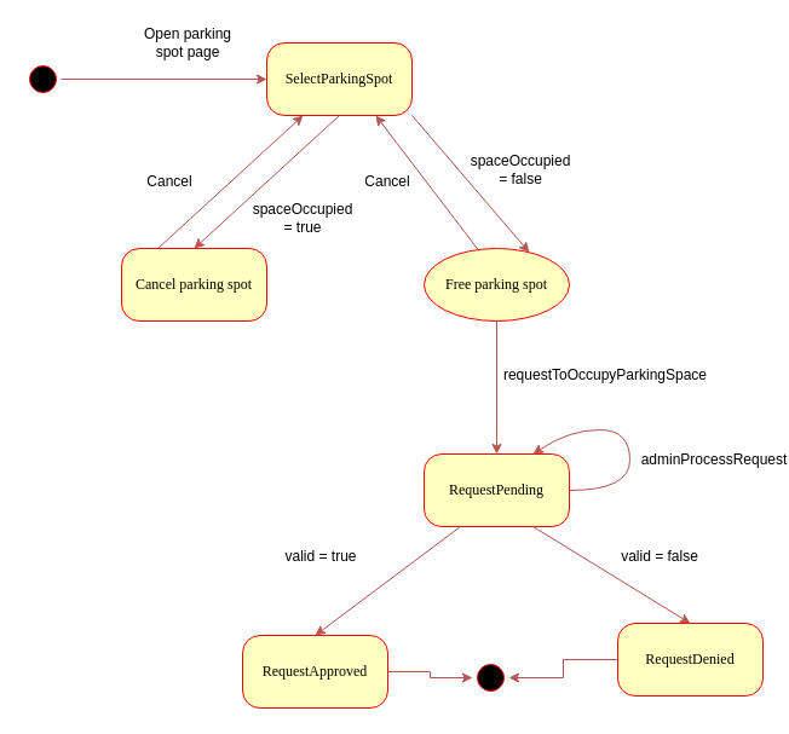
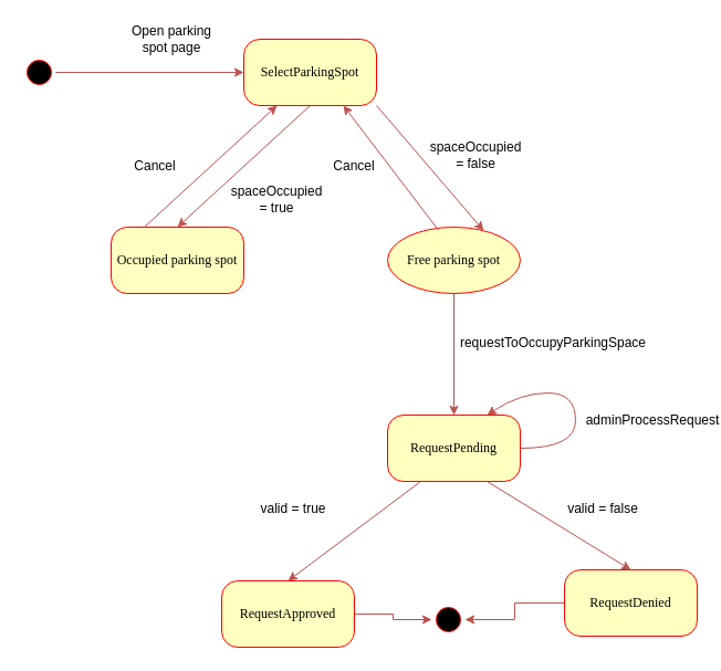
  <mxCell id="0" />
  <mxCell id="1" parent="0" />
  <mxCell id="2" value="" style="ellipse;html=1;shape=startState;fillColor=#000000;strokeColor=#ff0000;rounded=1;shadow=0;comic=0;labelBackgroundColor=none;fontFamily=Verdana;fontSize=12;fontColor=#000000;align=center;direction=south;" parent="1" vertex="1"><mxGeometry x="20" y="50" width="30" height="30" as="geometry" /></mxCell>
- <mxCell id="3" value="Cancel parking spot" style="rounded=1;whiteSpace=wrap;html=1;arcSize=24;fillColor=#ffffc0;strokeColor=#ff0000;shadow=0;comic=0;labelBackgroundColor=none;fontFamily=Verdana;fontSize=12;fontColor=#000000;align=center;" parent="1" vertex="1"><mxGeometry x="100" y="205" width="120" height="60" as="geometry" /></mxCell>
+ <mxCell id="3" value="Occupied parking spot" style="rounded=1;whiteSpace=wrap;html=1;arcSize=24;fillColor=#ffffc0;strokeColor=#ff0000;shadow=0;comic=0;labelBackgroundColor=none;fontFamily=Verdana;fontSize=12;fontColor=#000000;align=center;" parent="1" vertex="1"><mxGeometry x="100" y="205" width="120" height="60" as="geometry" /></mxCell>
  <mxCell id="4" value="SelectParkingSpot" style="rounded=1;whiteSpace=wrap;html=1;arcSize=24;fillColor=#ffffc0;strokeColor=#ff0000;shadow=0;comic=0;labelBackgroundColor=none;fontFamily=Verdana;fontSize=12;fontColor=#000000;align=center;" parent="1" vertex="1"><mxGeometry x="220" y="35" width="120" height="60" as="geometry" /></mxCell>
  <mxCell id="5" value="Free parking spot" style="ellipse;whiteSpace=wrap;html=1;arcSize=24;fillColor=#ffffc0;strokeColor=#ff0000;shadow=0;comic=0;labelBackgroundColor=none;fontFamily=Verdana;fontSize=12;fontColor=#000000;align=center;" parent="1" vertex="1"><mxGeometry x="350" y="205" width="120" height="60" as="geometry" /></mxCell>
  <mxCell id="6" value="" style="edgeStyle=orthogonalEdgeStyle;rounded=0;orthogonalLoop=1;jettySize=auto;html=1;fillColor=#f8cecc;strokeColor=#b85450;" edge="1" parent="1" source="7" target="29"><mxGeometry relative="1" as="geometry" /></mxCell>
  <mxCell id="7" value="RequestDenied" style="rounded=1;whiteSpace=wrap;html=1;arcSize=24;fillColor=#ffffc0;strokeColor=#ff0000;shadow=0;comic=0;labelBackgroundColor=none;fontFamily=Verdana;fontSize=12;fontColor=#000000;align=center;" parent="1" vertex="1"><mxGeometry x="510" y="515" width="120" height="60" as="geometry" /></mxCell>
  <mxCell id="8" value="" style="endArrow=classic;html=1;rounded=0;exitX=0.5;exitY=0;exitDx=0;exitDy=0;entryX=0;entryY=0.5;entryDx=0;entryDy=0;fillColor=#f8cecc;strokeColor=#b85450;" edge="1" parent="1" source="2" target="4"><mxGeometry width="50" height="50" relative="1" as="geometry"><mxPoint x="90" y="65" as="sourcePoint" /><mxPoint x="260" y="205" as="targetPoint" /></mxGeometry></mxCell>
  <mxCell id="9" value="Open parking spot page" style="text;html=1;align=center;verticalAlign=middle;whiteSpace=wrap;rounded=0;" vertex="1" parent="1"><mxGeometry x="110" y="20" width="90" height="30" as="geometry" /></mxCell>
  <mxCell id="10" value="" style="endArrow=classic;html=1;rounded=0;exitX=0.25;exitY=0;exitDx=0;exitDy=0;entryX=0.25;entryY=1;entryDx=0;entryDy=0;fillColor=#f8cecc;strokeColor=#b85450;" edge="1" parent="1" source="3" target="4"><mxGeometry width="50" height="50" relative="1" as="geometry"><mxPoint x="110" y="155" as="sourcePoint" /><mxPoint x="160" y="105" as="targetPoint" /></mxGeometry></mxCell>
  <mxCell id="11" value="Cancel" style="text;html=1;align=center;verticalAlign=middle;whiteSpace=wrap;rounded=0;" vertex="1" parent="1"><mxGeometry x="110" y="135" width="60" height="30" as="geometry" /></mxCell>
  <mxCell id="12" value="" style="endArrow=classic;html=1;rounded=0;exitX=0.378;exitY=0.033;exitDx=0;exitDy=0;entryX=0.75;entryY=1;entryDx=0;entryDy=0;fillColor=#f8cecc;strokeColor=#b85450;exitPerimeter=0;" edge="1" parent="1" source="5" target="4"><mxGeometry width="50" height="50" relative="1" as="geometry"><mxPoint x="250" y="205" as="sourcePoint" /><mxPoint x="300" y="155" as="targetPoint" /></mxGeometry></mxCell>
  <mxCell id="13" value="Cancel" style="text;html=1;align=center;verticalAlign=middle;whiteSpace=wrap;rounded=0;" vertex="1" parent="1"><mxGeometry x="290" y="135" width="60" height="30" as="geometry" /></mxCell>
  <mxCell id="14" value="RequestPending" style="rounded=1;whiteSpace=wrap;html=1;arcSize=24;fillColor=#ffffc0;strokeColor=#ff0000;shadow=0;comic=0;labelBackgroundColor=none;fontFamily=Verdana;fontSize=12;fontColor=#000000;align=center;" vertex="1" parent="1"><mxGeometry x="350" y="375" width="120" height="60" as="geometry" /></mxCell>
  <mxCell id="15" value="" style="endArrow=classic;html=1;rounded=0;exitX=0.5;exitY=1;exitDx=0;exitDy=0;entryX=0.5;entryY=0;entryDx=0;entryDy=0;fillColor=#f8cecc;strokeColor=#b85450;" edge="1" parent="1" source="4" target="3"><mxGeometry width="50" height="50" relative="1" as="geometry"><mxPoint x="350" y="245" as="sourcePoint" /><mxPoint x="400" y="195" as="targetPoint" /></mxGeometry></mxCell>
  <mxCell id="16" value="spaceOccupied = true" style="text;html=1;align=center;verticalAlign=middle;whiteSpace=wrap;rounded=0;" vertex="1" parent="1"><mxGeometry x="220" y="165" width="60" height="30" as="geometry" /></mxCell>
  <mxCell id="17" value="" style="endArrow=classic;html=1;rounded=0;exitX=1;exitY=1;exitDx=0;exitDy=0;entryX=0.75;entryY=0;entryDx=0;entryDy=0;fillColor=#f8cecc;strokeColor=#b85450;" edge="1" parent="1" source="4" target="5"><mxGeometry width="50" height="50" relative="1" as="geometry"><mxPoint x="300" y="95" as="sourcePoint" /><mxPoint x="180" y="205" as="targetPoint" /></mxGeometry></mxCell>
  <mxCell id="18" value="spaceOccupied = false" style="text;html=1;align=center;verticalAlign=middle;whiteSpace=wrap;rounded=0;" vertex="1" parent="1"><mxGeometry x="400" y="125" width="60" height="30" as="geometry" /></mxCell>
  <mxCell id="19" value="" style="edgeStyle=orthogonalEdgeStyle;rounded=0;orthogonalLoop=1;jettySize=auto;html=1;fillColor=#f8cecc;strokeColor=#b85450;" edge="1" parent="1" source="20" target="29"><mxGeometry relative="1" as="geometry" /></mxCell>
  <mxCell id="20" value="RequestApproved" style="rounded=1;whiteSpace=wrap;html=1;arcSize=24;fillColor=#ffffc0;strokeColor=#ff0000;shadow=0;comic=0;labelBackgroundColor=none;fontFamily=Verdana;fontSize=12;fontColor=#000000;align=center;" vertex="1" parent="1"><mxGeometry x="200" y="525" width="120" height="60" as="geometry" /></mxCell>
  <mxCell id="21" value="" style="endArrow=classic;html=1;rounded=0;exitX=0.5;exitY=1;exitDx=0;exitDy=0;entryX=0.5;entryY=0;entryDx=0;entryDy=0;fillColor=#f8cecc;strokeColor=#b85450;" edge="1" parent="1" source="5" target="14"><mxGeometry width="50" height="50" relative="1" as="geometry"><mxPoint x="320" y="415" as="sourcePoint" /><mxPoint x="370" y="365" as="targetPoint" /></mxGeometry></mxCell>
  <mxCell id="22" value="requestToOccupyParkingSpace" style="text;html=1;align=center;verticalAlign=middle;whiteSpace=wrap;rounded=0;" vertex="1" parent="1"><mxGeometry x="470" y="295" width="60" height="30" as="geometry" /></mxCell>
  <mxCell id="23" value="" style="endArrow=classic;html=1;rounded=0;exitX=0.25;exitY=1;exitDx=0;exitDy=0;entryX=0.5;entryY=0;entryDx=0;entryDy=0;fillColor=#f8cecc;strokeColor=#b85450;" edge="1" parent="1" source="14" target="20"><mxGeometry width="50" height="50" relative="1" as="geometry"><mxPoint x="320" y="385" as="sourcePoint" /><mxPoint x="370" y="335" as="targetPoint" /></mxGeometry></mxCell>
  <mxCell id="24" value="" style="endArrow=classic;html=1;rounded=0;exitX=0.75;exitY=1;exitDx=0;exitDy=0;entryX=0.5;entryY=0;entryDx=0;entryDy=0;fillColor=#f8cecc;strokeColor=#b85450;" edge="1" parent="1" source="14" target="7"><mxGeometry width="50" height="50" relative="1" as="geometry"><mxPoint x="390" y="445" as="sourcePoint" /><mxPoint x="250" y="525" as="targetPoint" /></mxGeometry></mxCell>
  <mxCell id="25" value="" style="curved=1;endArrow=classic;html=1;rounded=0;entryX=0.75;entryY=0;entryDx=0;entryDy=0;fillColor=#f8cecc;strokeColor=#b85450;" edge="1" parent="1" target="14"><mxGeometry width="50" height="50" relative="1" as="geometry"><mxPoint x="470" y="405" as="sourcePoint" /><mxPoint x="520" y="355" as="targetPoint" /><Array as="points"><mxPoint x="520" y="405" /><mxPoint x="520" y="355" /><mxPoint x="470" y="355" /></Array></mxGeometry></mxCell>
  <mxCell id="26" value="adminProcessRequest" style="text;html=1;align=center;verticalAlign=middle;whiteSpace=wrap;rounded=0;" vertex="1" parent="1"><mxGeometry x="560" y="365" width="60" height="30" as="geometry" /></mxCell>
  <mxCell id="27" value="valid = true" style="text;html=1;align=center;verticalAlign=middle;whiteSpace=wrap;rounded=0;" vertex="1" parent="1"><mxGeometry x="230" y="445" width="70" height="30" as="geometry" /></mxCell>
  <mxCell id="28" value="valid = false" style="text;html=1;align=center;verticalAlign=middle;whiteSpace=wrap;rounded=0;" vertex="1" parent="1"><mxGeometry x="510" y="445" width="70" height="30" as="geometry" /></mxCell>
  <mxCell id="29" value="" style="ellipse;html=1;shape=startState;fillColor=#000000;strokeColor=#ff0000;rounded=1;shadow=0;comic=0;labelBackgroundColor=none;fontFamily=Verdana;fontSize=12;fontColor=#000000;align=center;direction=south;" vertex="1" parent="1"><mxGeometry x="390" y="545" width="30" height="30" as="geometry" /></mxCell>
